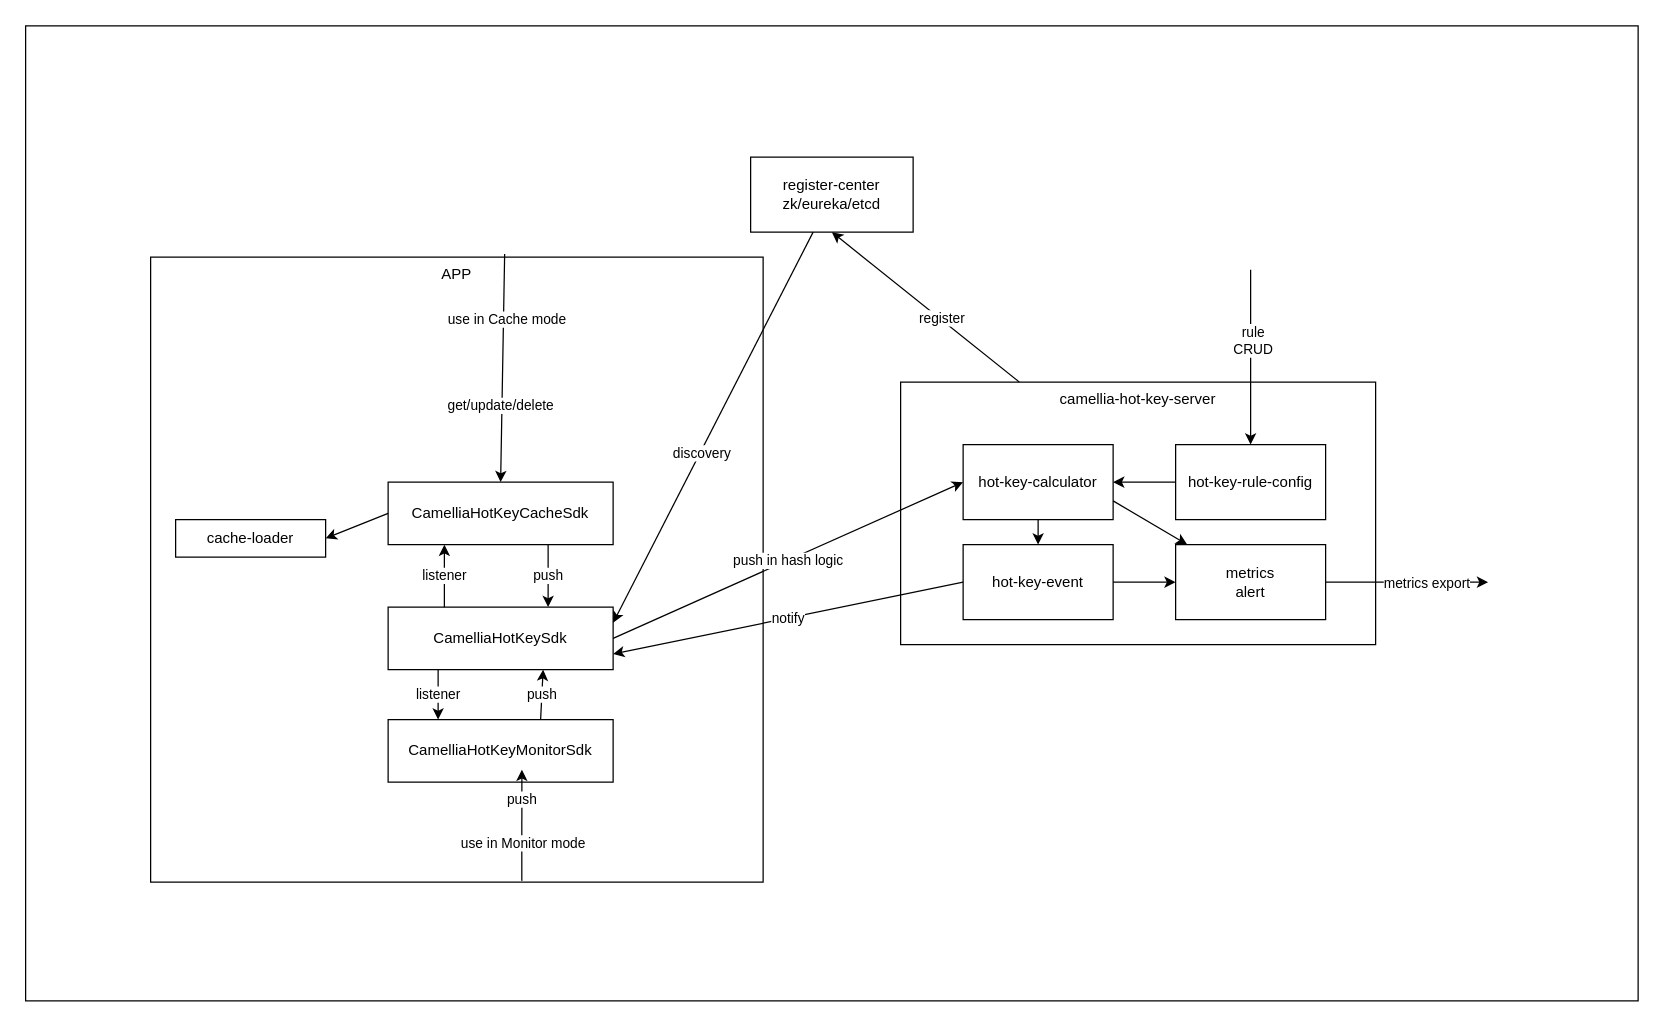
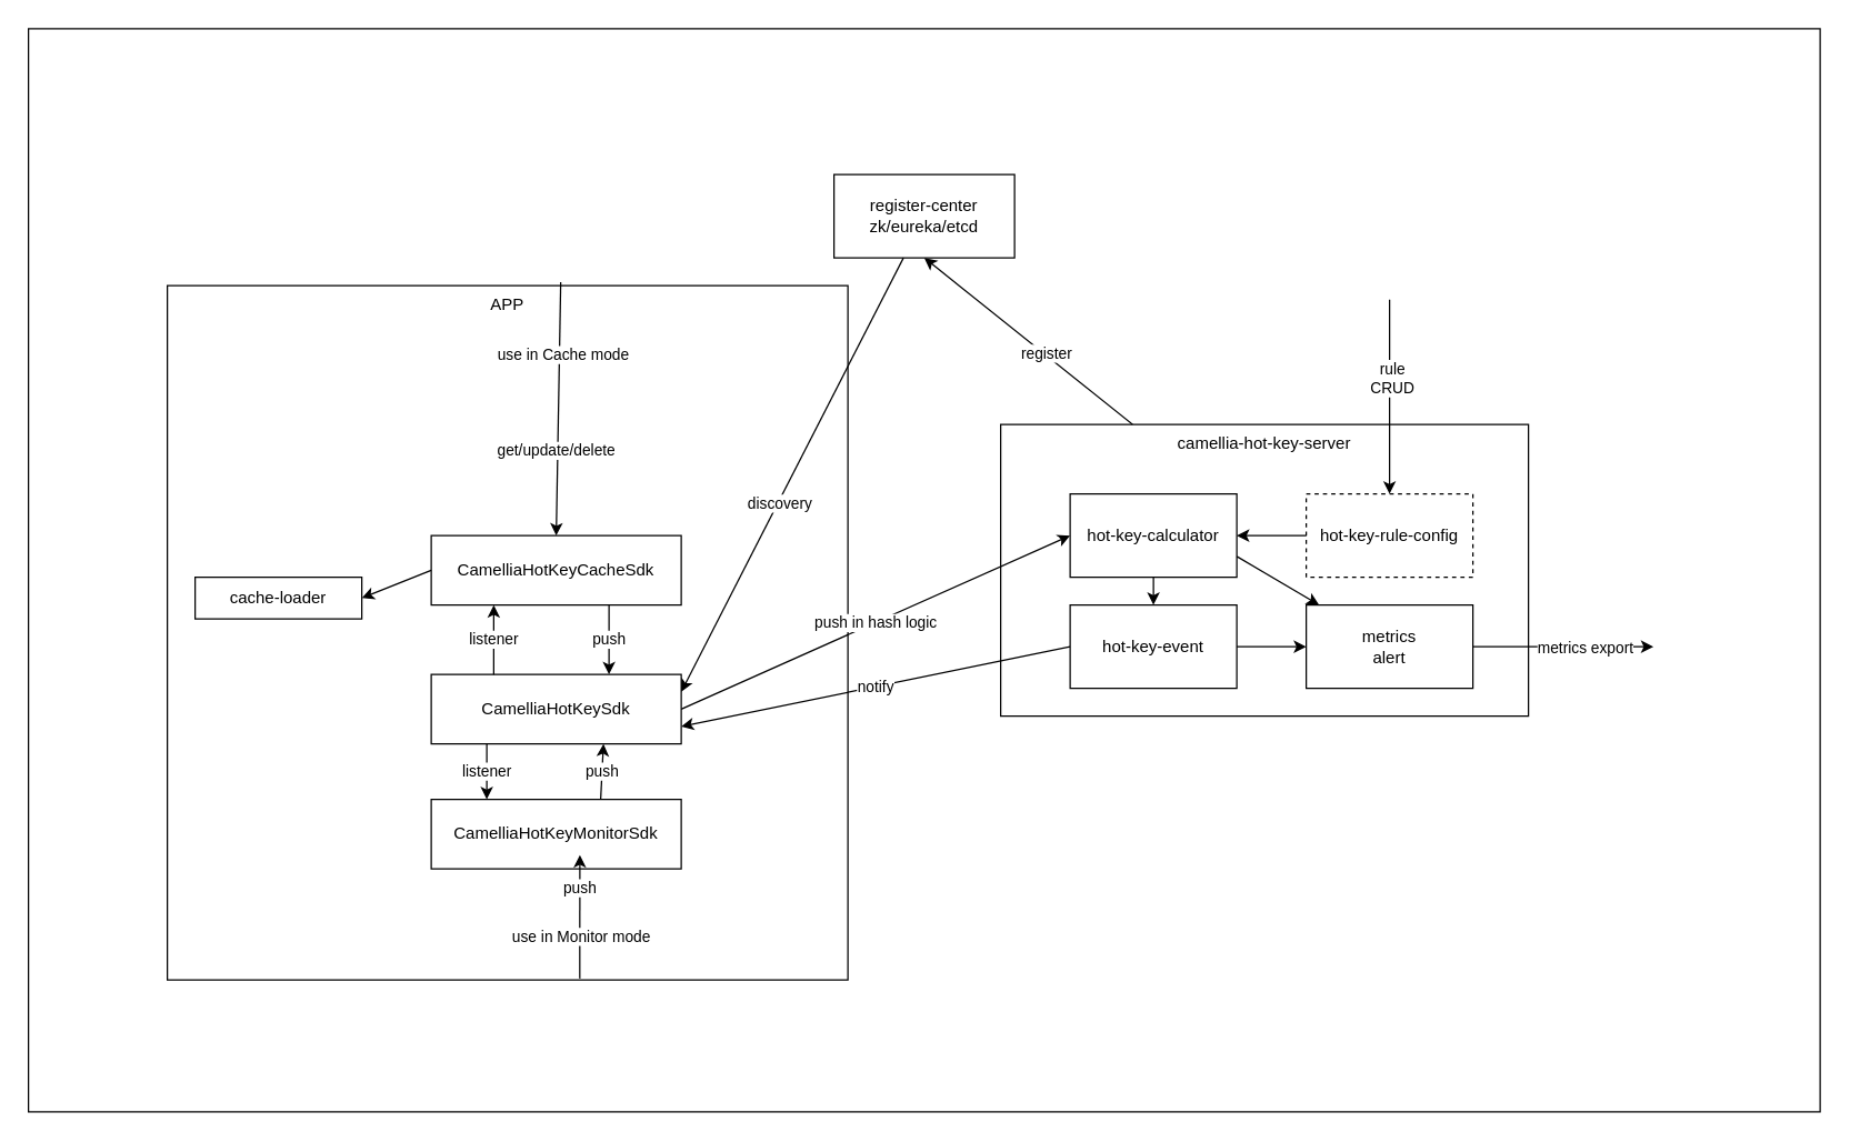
  <mxCell id="0" />
  <mxCell id="1" parent="0" />
  <mxCell id="2" value="" style="rounded=0;whiteSpace=wrap;html=1;fontColor=#0000FF;verticalAlign=middle;" parent="1" vertex="1"><mxGeometry x="20" y="20" width="1290" height="780" as="geometry" /></mxCell>
  <mxCell id="3" value="APP" style="rounded=0;whiteSpace=wrap;html=1;verticalAlign=top;" parent="1" vertex="1"><mxGeometry x="120" y="205" width="490" height="500" as="geometry" /></mxCell>
  <mxCell id="4" value="CamelliaHotKeySdk" style="rounded=0;whiteSpace=wrap;html=1;" parent="1" vertex="1"><mxGeometry x="310" y="485" width="180" height="50" as="geometry" /></mxCell>
  <mxCell id="5" value="CamelliaHotKeyCacheSdk" style="rounded=0;whiteSpace=wrap;html=1;" parent="1" vertex="1"><mxGeometry x="310" y="385" width="180" height="50" as="geometry" /></mxCell>
  <mxCell id="6" value="cache-loader" style="rounded=0;whiteSpace=wrap;html=1;verticalAlign=middle;" parent="1" vertex="1"><mxGeometry x="140" y="415" width="120" height="30" as="geometry" /></mxCell>
  <mxCell id="7" value="get/update/delete" style="endArrow=classic;html=1;rounded=0;entryX=0.5;entryY=0;entryDx=0;entryDy=0;exitX=0.578;exitY=-0.005;exitDx=0;exitDy=0;exitPerimeter=0;" parent="1" source="3" edge="1"><mxGeometry x="0.342" y="-1" width="50" height="50" relative="1" as="geometry"><mxPoint x="400" y="235" as="sourcePoint" /><mxPoint x="400" y="385" as="targetPoint" /><mxPoint as="offset" /></mxGeometry></mxCell>
  <mxCell id="8" value="use in Cache mode" style="edgeLabel;html=1;align=center;verticalAlign=middle;resizable=0;points=[];" parent="7" vertex="1" connectable="0"><mxGeometry x="-0.613" y="2" relative="1" as="geometry"><mxPoint y="17" as="offset" /></mxGeometry></mxCell>
  <mxCell id="9" value="" style="endArrow=classic;html=1;rounded=0;exitX=0;exitY=0.5;exitDx=0;exitDy=0;entryX=1;entryY=0.5;entryDx=0;entryDy=0;" parent="1" source="5" target="6" edge="1"><mxGeometry width="50" height="50" relative="1" as="geometry"><mxPoint x="520" y="455" as="sourcePoint" /><mxPoint x="570" y="405" as="targetPoint" /></mxGeometry></mxCell>
  <mxCell id="10" value="listener" style="endArrow=classic;html=1;rounded=0;exitX=0.25;exitY=0;exitDx=0;exitDy=0;entryX=0.25;entryY=1;entryDx=0;entryDy=0;" parent="1" source="4" target="5" edge="1"><mxGeometry width="50" height="50" relative="1" as="geometry"><mxPoint x="520" y="455" as="sourcePoint" /><mxPoint x="570" y="405" as="targetPoint" /></mxGeometry></mxCell>
  <mxCell id="11" value="push" style="endArrow=classic;html=1;rounded=0;exitX=0.711;exitY=1;exitDx=0;exitDy=0;exitPerimeter=0;" parent="1" source="5" edge="1"><mxGeometry width="50" height="50" relative="1" as="geometry"><mxPoint x="520" y="455" as="sourcePoint" /><mxPoint x="438" y="485" as="targetPoint" /></mxGeometry></mxCell>
  <mxCell id="12" value="camellia-hot-key-server" style="rounded=0;whiteSpace=wrap;html=1;verticalAlign=top;" parent="1" vertex="1"><mxGeometry x="720" y="305" width="380" height="210" as="geometry" /></mxCell>
  <mxCell id="13" value="hot-key-calculator" style="rounded=0;whiteSpace=wrap;html=1;verticalAlign=middle;" parent="1" vertex="1"><mxGeometry x="770" y="355" width="120" height="60" as="geometry" /></mxCell>
  <mxCell id="14" value="push in hash logic" style="endArrow=classic;html=1;rounded=0;exitX=1;exitY=0.5;exitDx=0;exitDy=0;entryX=0;entryY=0.5;entryDx=0;entryDy=0;" parent="1" source="4" target="13" edge="1"><mxGeometry width="50" height="50" relative="1" as="geometry"><mxPoint x="680" y="455" as="sourcePoint" /><mxPoint x="730" y="405" as="targetPoint" /></mxGeometry></mxCell>
  <mxCell id="15" value="notify" style="endArrow=classic;html=1;rounded=0;exitX=0;exitY=0.5;exitDx=0;exitDy=0;entryX=1;entryY=0.75;entryDx=0;entryDy=0;" parent="1" source="17" target="4" edge="1"><mxGeometry width="50" height="50" relative="1" as="geometry"><mxPoint x="680" y="455" as="sourcePoint" /><mxPoint x="730" y="405" as="targetPoint" /></mxGeometry></mxCell>
- <mxCell id="16" value="hot-key-rule-config" style="rounded=0;whiteSpace=wrap;html=1;verticalAlign=middle;" parent="1" vertex="1"><mxGeometry x="940" y="355" width="120" height="60" as="geometry" /></mxCell>
+ <mxCell id="16" value="hot-key-rule-config" style="rounded=0;whiteSpace=wrap;html=1;verticalAlign=middle;dashed=1;" parent="1" vertex="1"><mxGeometry x="940" y="355" width="120" height="60" as="geometry" /></mxCell>
  <mxCell id="17" value="hot-key-event" style="rounded=0;whiteSpace=wrap;html=1;verticalAlign=middle;" parent="1" vertex="1"><mxGeometry x="770" y="435" width="120" height="60" as="geometry" /></mxCell>
  <mxCell id="18" value="" style="endArrow=classic;html=1;rounded=0;exitX=0.5;exitY=1;exitDx=0;exitDy=0;" parent="1" source="13" target="17" edge="1"><mxGeometry width="50" height="50" relative="1" as="geometry"><mxPoint x="680" y="455" as="sourcePoint" /><mxPoint x="730" y="405" as="targetPoint" /></mxGeometry></mxCell>
  <mxCell id="19" value="" style="endArrow=classic;html=1;rounded=0;" parent="1" target="16" edge="1"><mxGeometry width="50" height="50" relative="1" as="geometry"><mxPoint x="1000" y="215" as="sourcePoint" /><mxPoint x="730" y="405" as="targetPoint" /></mxGeometry></mxCell>
  <mxCell id="20" value="rule&lt;br&gt;CRUD" style="edgeLabel;html=1;align=center;verticalAlign=middle;resizable=0;points=[];" parent="19" vertex="1" connectable="0"><mxGeometry x="-0.2" y="1" relative="1" as="geometry"><mxPoint as="offset" /></mxGeometry></mxCell>
  <mxCell id="21" value="" style="endArrow=classic;html=1;rounded=0;entryX=1;entryY=0.5;entryDx=0;entryDy=0;" parent="1" source="16" target="13" edge="1"><mxGeometry width="50" height="50" relative="1" as="geometry"><mxPoint x="680" y="445" as="sourcePoint" /><mxPoint x="730" y="395" as="targetPoint" /></mxGeometry></mxCell>
  <mxCell id="22" value="metrics&lt;br&gt;alert" style="rounded=0;whiteSpace=wrap;html=1;verticalAlign=middle;" parent="1" vertex="1"><mxGeometry x="940" y="435" width="120" height="60" as="geometry" /></mxCell>
  <mxCell id="23" value="" style="endArrow=classic;html=1;rounded=0;exitX=1;exitY=0.75;exitDx=0;exitDy=0;" parent="1" source="13" target="22" edge="1"><mxGeometry width="50" height="50" relative="1" as="geometry"><mxPoint x="680" y="445" as="sourcePoint" /><mxPoint x="730" y="395" as="targetPoint" /></mxGeometry></mxCell>
  <mxCell id="24" value="" style="endArrow=classic;html=1;rounded=0;exitX=1;exitY=0.5;exitDx=0;exitDy=0;" parent="1" source="17" target="22" edge="1"><mxGeometry width="50" height="50" relative="1" as="geometry"><mxPoint x="680" y="445" as="sourcePoint" /><mxPoint x="730" y="395" as="targetPoint" /></mxGeometry></mxCell>
  <mxCell id="25" value="" style="endArrow=classic;html=1;rounded=0;exitX=1;exitY=0.5;exitDx=0;exitDy=0;" parent="1" source="22" edge="1"><mxGeometry width="50" height="50" relative="1" as="geometry"><mxPoint x="680" y="445" as="sourcePoint" /><mxPoint x="1190" y="465" as="targetPoint" /></mxGeometry></mxCell>
  <mxCell id="26" value="metrics export" style="edgeLabel;html=1;align=center;verticalAlign=middle;resizable=0;points=[];" parent="25" vertex="1" connectable="0"><mxGeometry x="0.455" relative="1" as="geometry"><mxPoint x="-15" as="offset" /></mxGeometry></mxCell>
  <mxCell id="27" value="register-center&lt;br&gt;zk/eureka/etcd" style="rounded=0;whiteSpace=wrap;html=1;verticalAlign=middle;" parent="1" vertex="1"><mxGeometry x="600" y="125" width="130" height="60" as="geometry" /></mxCell>
  <mxCell id="28" value="" style="endArrow=classic;html=1;rounded=0;exitX=0.25;exitY=0;exitDx=0;exitDy=0;entryX=0.5;entryY=1;entryDx=0;entryDy=0;" parent="1" source="12" target="27" edge="1"><mxGeometry width="50" height="50" relative="1" as="geometry"><mxPoint x="680" y="435" as="sourcePoint" /><mxPoint x="730" y="385" as="targetPoint" /></mxGeometry></mxCell>
  <mxCell id="29" value="register" style="edgeLabel;html=1;align=center;verticalAlign=middle;resizable=0;points=[];" parent="28" vertex="1" connectable="0"><mxGeometry x="-0.172" y="-2" relative="1" as="geometry"><mxPoint x="-1" as="offset" /></mxGeometry></mxCell>
  <mxCell id="30" value="" style="endArrow=classic;html=1;rounded=0;entryX=1;entryY=0.25;entryDx=0;entryDy=0;" parent="1" target="4" edge="1"><mxGeometry width="50" height="50" relative="1" as="geometry"><mxPoint x="650" y="185" as="sourcePoint" /><mxPoint x="730" y="385" as="targetPoint" /></mxGeometry></mxCell>
  <mxCell id="31" value="discovery" style="edgeLabel;html=1;align=center;verticalAlign=middle;resizable=0;points=[];" parent="30" vertex="1" connectable="0"><mxGeometry x="0.131" y="1" relative="1" as="geometry"><mxPoint y="-1" as="offset" /></mxGeometry></mxCell>
  <mxCell id="32" value="CamelliaHotKeyMonitorSdk" style="rounded=0;whiteSpace=wrap;html=1;" parent="1" vertex="1"><mxGeometry x="310" y="575" width="180" height="50" as="geometry" /></mxCell>
  <mxCell id="33" value="push" style="endArrow=classic;html=1;rounded=0;" parent="1" edge="1"><mxGeometry width="50" height="50" relative="1" as="geometry"><mxPoint x="432" y="575" as="sourcePoint" /><mxPoint x="434" y="535" as="targetPoint" /></mxGeometry></mxCell>
  <mxCell id="34" value="" style="endArrow=classic;html=1;rounded=0;exitX=0.606;exitY=0.998;exitDx=0;exitDy=0;exitPerimeter=0;" parent="1" source="3" edge="1"><mxGeometry width="50" height="50" relative="1" as="geometry"><mxPoint x="460" y="555" as="sourcePoint" /><mxPoint x="417" y="615" as="targetPoint" /></mxGeometry></mxCell>
  <mxCell id="35" value="push" style="edgeLabel;html=1;align=center;verticalAlign=middle;resizable=0;points=[];" parent="34" vertex="1" connectable="0"><mxGeometry x="0.461" y="3" relative="1" as="geometry"><mxPoint x="3" as="offset" /></mxGeometry></mxCell>
  <mxCell id="36" value="use in Monitor mode" style="edgeLabel;html=1;align=center;verticalAlign=middle;resizable=0;points=[];" parent="34" vertex="1" connectable="0"><mxGeometry x="-0.303" y="-1" relative="1" as="geometry"><mxPoint as="offset" /></mxGeometry></mxCell>
  <mxCell id="37" value="listener" style="endArrow=classic;html=1;rounded=0;" edge="1" parent="1"><mxGeometry width="50" height="50" relative="1" as="geometry"><mxPoint x="350" y="535" as="sourcePoint" /><mxPoint x="350" y="575" as="targetPoint" /></mxGeometry></mxCell>
